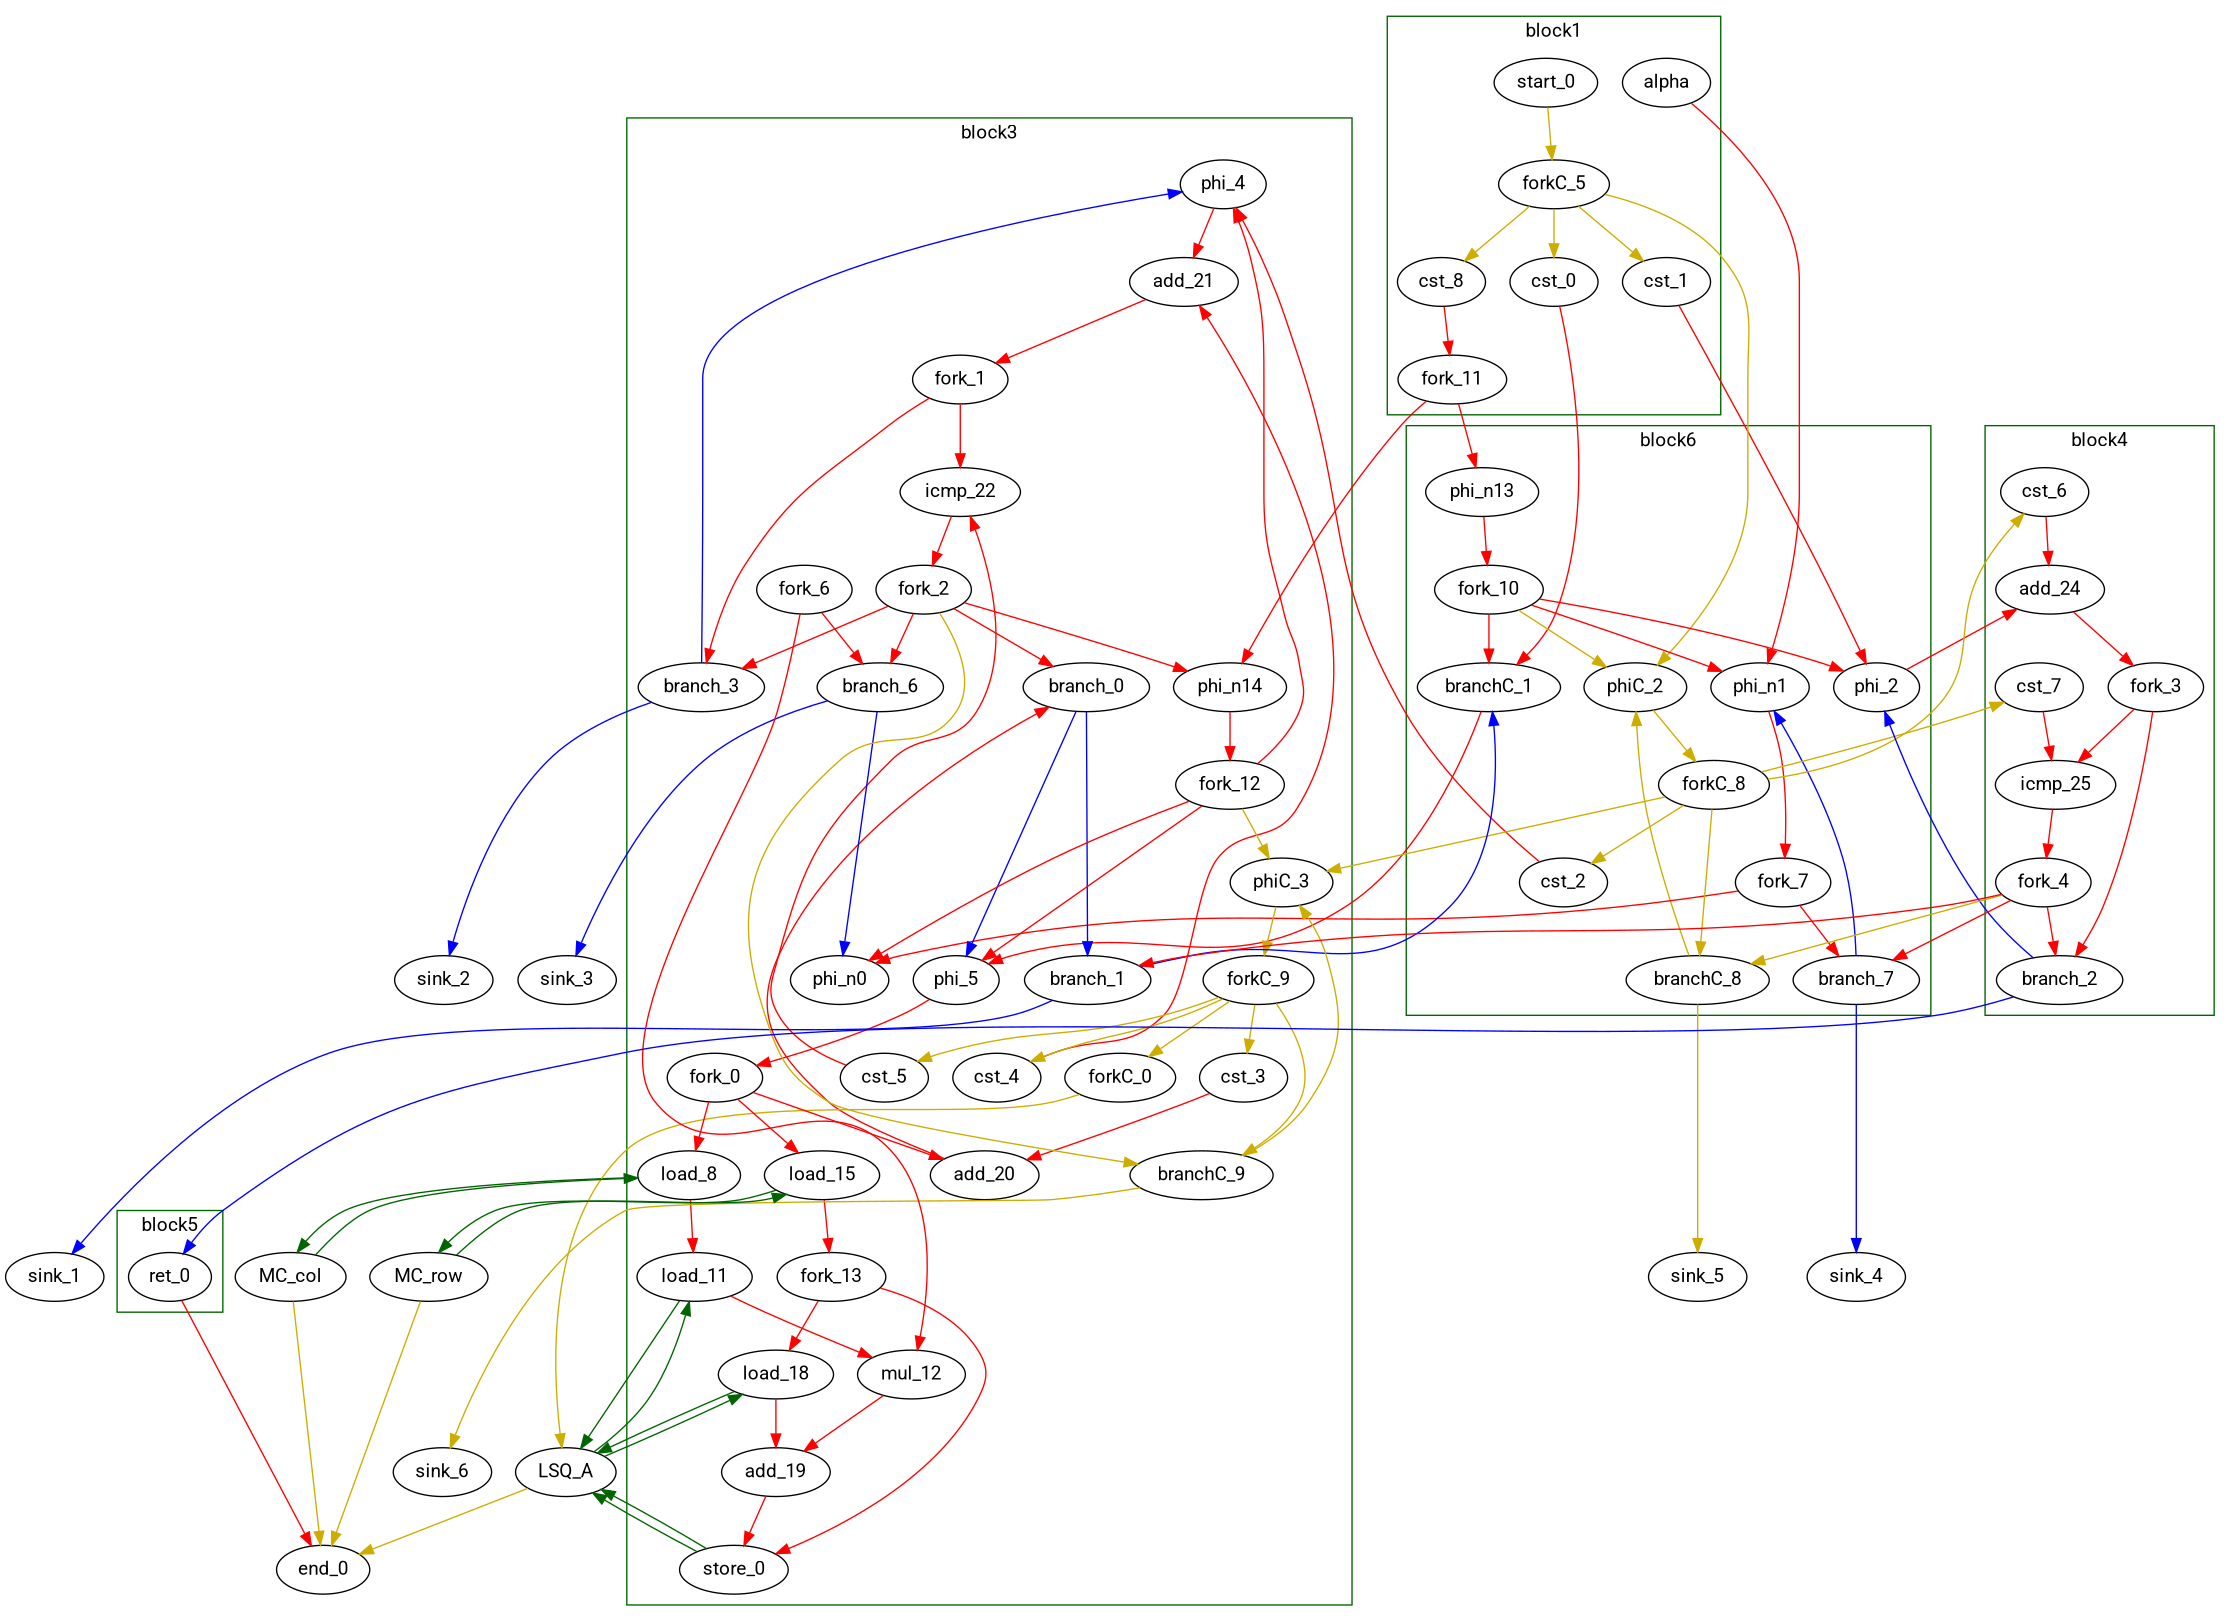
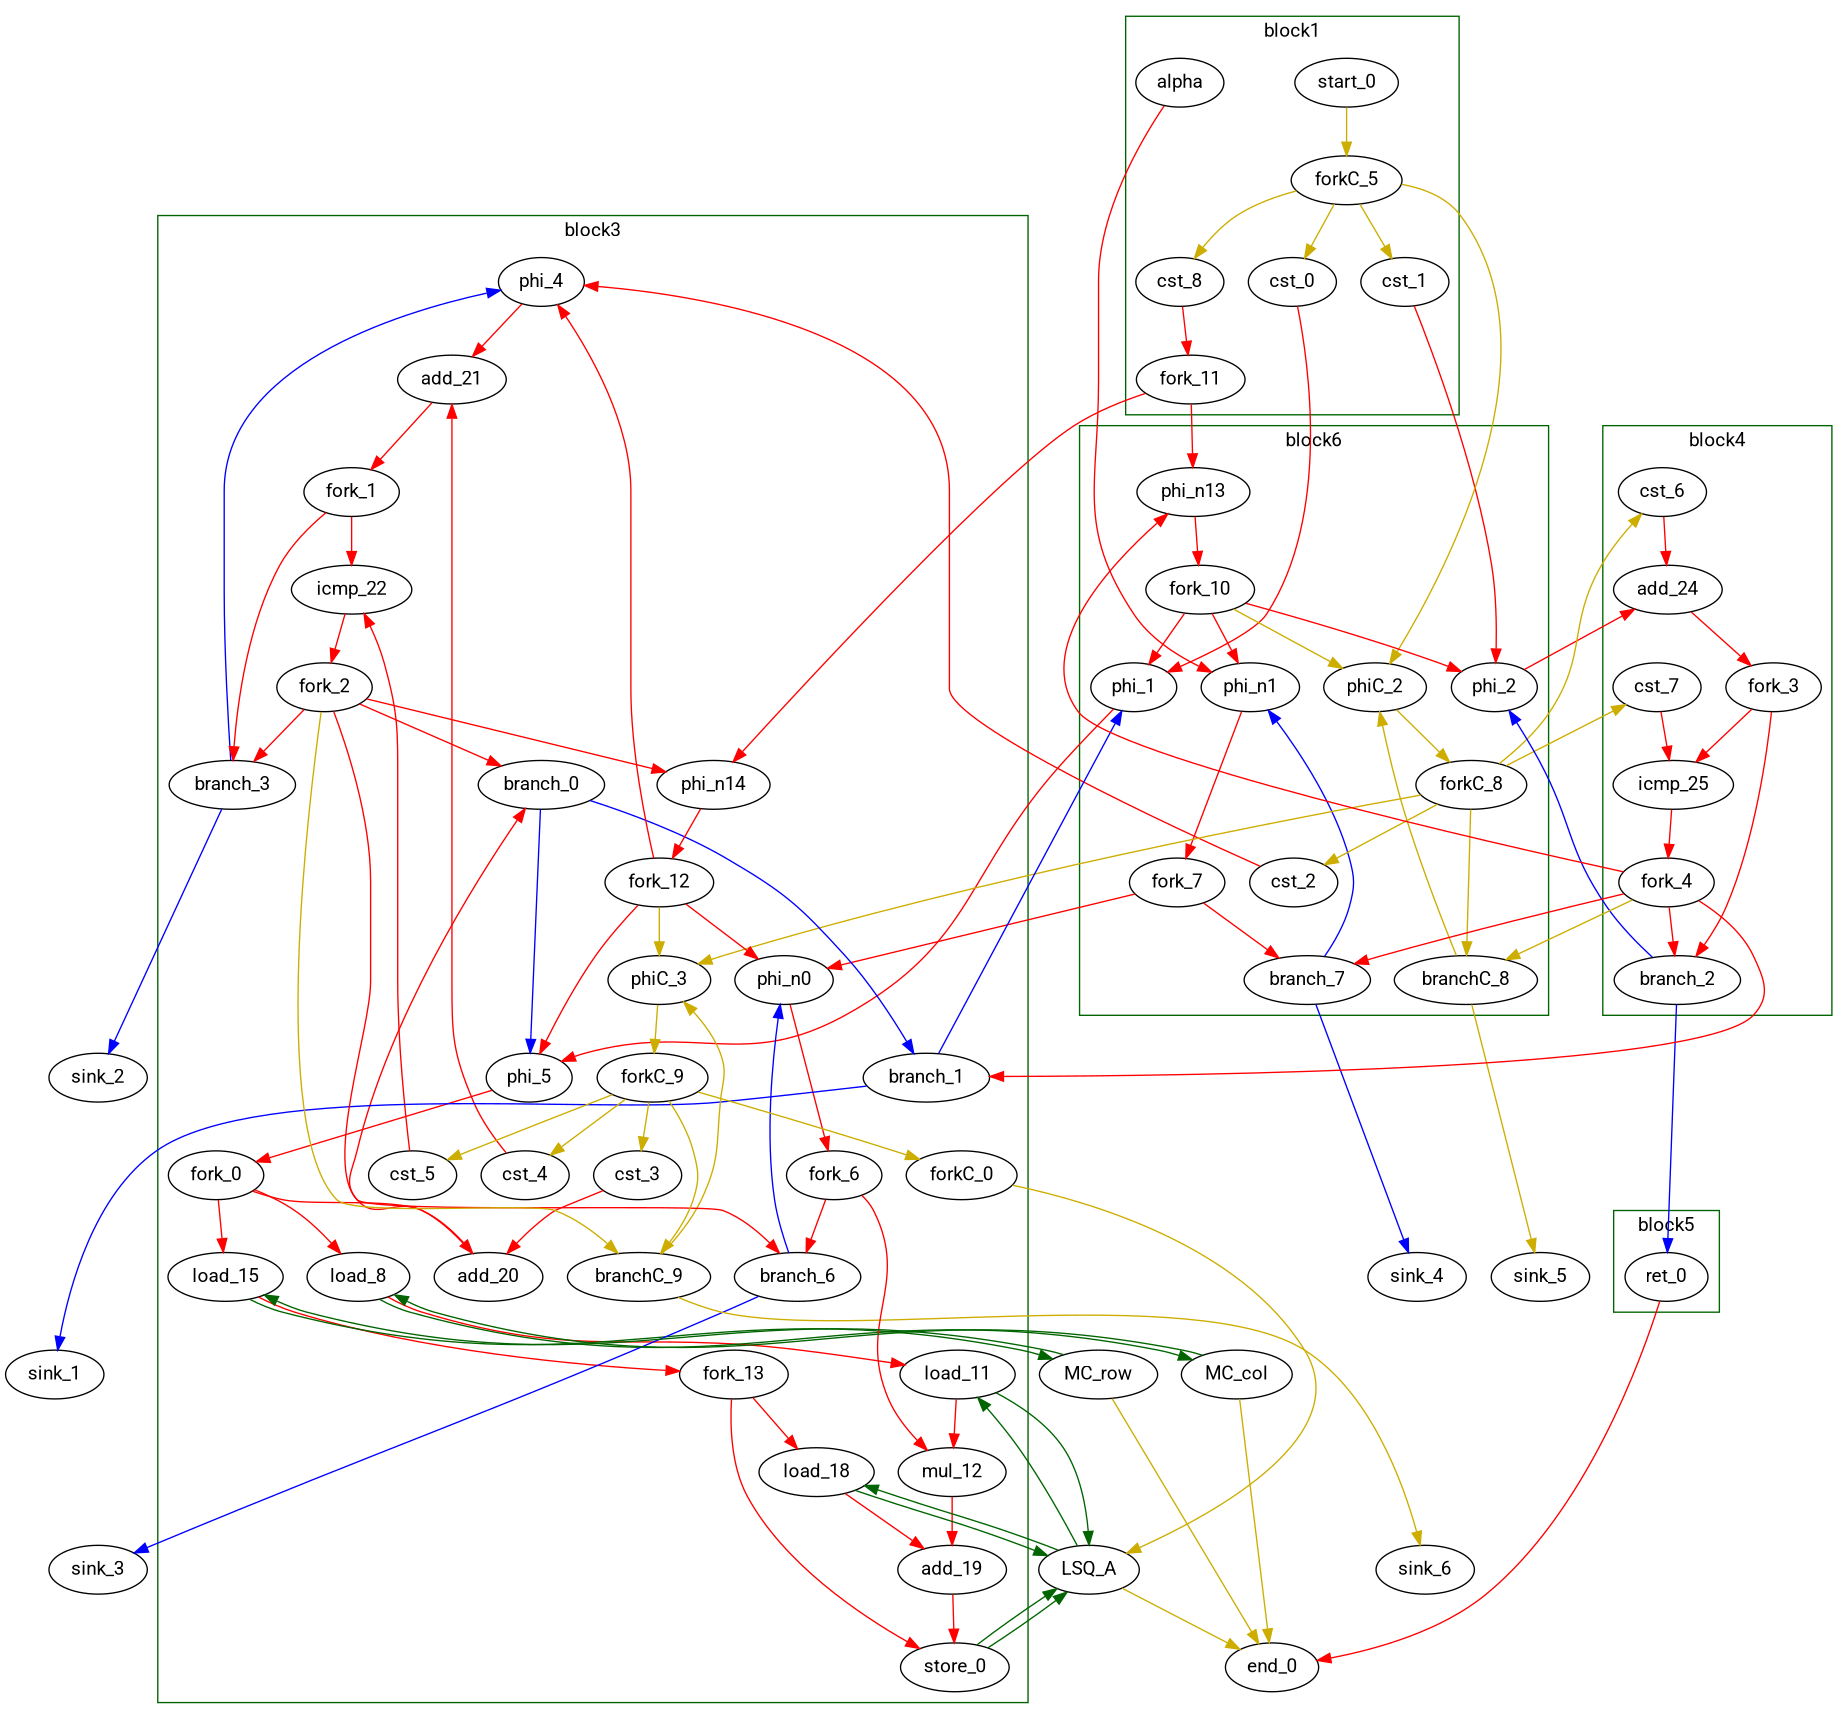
  digraph {
    fontname=Roboto
    splines=spline
    node [bbID=3 fontname=Roboto in="in1:32" out="out1:32" type=Fork]
    edge [color=red fontname=Roboto from=out1 to=in1]
    alpha [bbID=1 type=Entry]
    cst_0 [bbID=1 type=Constant value="0x00000000"]
    cst_1 [bbID=1 type=Constant value="0x00000001"]
    start_0 [bbID=1 control=true in="in1:0" out="out1:0" type=Entry]
    cst_8 [bbID=1 type=Constant value="0x00000001"]
    forkC_5 [bbID=1 in="in1:0" out="out1:0 out2:0 out3:0 out4:0 "]
    fork_11 [bbID=1 out="out1:32 out2:32 "]
-   phi_1 [bbID=2 delay=0.366 in="in1?:1 in2:32 in3:32 " type=Mux label=branchC_1]
+   phi_1 [bbID=2 delay=0.366 in="in1?:1 in2:32 in3:32 " type=Mux]
    phi_2 [bbID=2 delay=0.366 in="in1?:1 in2:32 in3:32 " type=Mux]
    cst_2 [bbID=2 type=Constant value="0x00000000"]
    phi_n1 [bbID=2 delay=0.366 in="in1?:1 in2:32 in3:32 " type=Mux]
    phiC_2 [bbID=2 delay=0.166 in="in1?:1 in2:0 in3:0 " out="out1:0" type=Mux]
    phi_n13 [bbID=2 delay=0.366 in="in1:32 in2:32*i " type=Merge]
    branch_7 [bbID=2 in="in1:32 in2?:1*i" out="out1+:32 out2-:32" type=Branch]
    branchC_8 [bbID=2 in="in1:0 in2?:1*i" out="out1+:0 out2-:0" type=Branch]
    fork_7 [bbID=2 out="out1:32 out2:32 "]
    forkC_8 [bbID=2 in="in1:0" out="out1:0 out2:0 out3:0 out4:0 out5:0 "]
    fork_10 [bbID=2 out="out1:32 out2:32 out3:32 out4:32 "]
    phi_4 [delay=0.366 in="in1?:1 in2:32 in3:32 " type=Mux]
    phi_5 [delay=0.366 in="in1?:1 in2:32 in3:32 " type=Mux]
    load_8 [II=1 delay=0.000 in="in1:32 in2:32" latency=2 offset=0 op=mc_load_op out="out1:32 out2:32 " portId=0 type=Operator]
    load_11 [II=1 delay=0.000 in="in1:32 in2:32" latency=5 offset=0 op=lsq_load_op out="out1:32 out2:32 " portId=0 type=Operator]
    mul_12 [II=1 delay=0.000 in="in1:32 in2:32 " latency=4 op=mul_op out="out1:32 " type=Operator]
    load_15 [II=1 delay=0.000 in="in1:32 in2:32" latency=2 offset=0 op=mc_load_op out="out1:32 out2:32 " portId=0 type=Operator]
    load_18 [II=1 delay=0.000 in="in1:32 in2:32" latency=5 offset=0 op=lsq_load_op out="out1:32 out2:32 " portId=1 type=Operator]
    add_19 [II=1 delay=1.693 in="in1:32 in2:32 " latency=0 op=add_op out="out1:32 " type=Operator]
    store_0 [II=1 delay=0.000 in="in1:32 in2:32 " latency=0 offset=2 op=lsq_store_op out="out1:32 out2:32" portId=0 type=Operator]
    cst_3 [type=Constant value="0x00000001"]
    add_20 [II=1 delay=1.693 in="in1:32 in2:32 " latency=0 op=add_op out="out1:32 " type=Operator]
    cst_4 [type=Constant value="0x00000001"]
    add_21 [II=1 delay=1.693 in="in1:32 in2:32 " latency=0 op=add_op out="out1:32 " type=Operator]
    cst_5 [type=Constant value="0x00000014"]
    icmp_22 [II=1 delay=1.530 in="in1:32 in2:32 " latency=0 op=icmp_ult_op out="out1:1 " type=Operator]
    forkC_0 [in="in1:0" out="out1:0 "]
    phi_n0 [delay=0.366 in="in1?:1 in2:32 in3:32 " type=Mux]
    phiC_3 [delay=0.166 in="in1?:1 in2:0 in3:0 " out="out1:0" type=Mux]
    branch_0 [in="in1:32 in2?:1" out="out1+:32 out2-:32" type=Branch]
    branch_1 [in="in1:32 in2?:1*i" out="out1+:32 out2-:32" type=Branch]
    branch_3 [in="in1:32 in2?:1*i" out="out1+:32 out2-:32" type=Branch]
    phi_n14 [delay=0.366 in="in1:32 in2:32*i " type=Merge]
    branch_6 [in="in1:32 in2?:1*i" out="out1+:32 out2-:32" type=Branch]
    branchC_9 [in="in1:0 in2?:1*i" out="out1+:0 out2-:0" type=Branch]
    fork_0 [out="out1:32 out2:32 out3:32 "]
    fork_1 [out="out1:32 out2:32 "]
    fork_2 [out="out1:32 out2:32 out3:32 out4:32 out5:32 "]
    fork_6 [out="out1:32 out2:32 "]
    forkC_9 [in="in1:0" out="out1:0 out2:0 out3:0 out4:0 out5:0 "]
    fork_12 [out="out1:32 out2:32 out3:32 out4:32 "]
    fork_13 [out="out1:32 out2:32 "]
    cst_6 [bbID=4 type=Constant value="0x00000001"]
    add_24 [II=1 bbID=4 delay=1.693 in="in1:32 in2:32 " latency=0 op=add_op out="out1:32 " type=Operator]
    cst_7 [bbID=4 type=Constant value="0x00000014"]
    icmp_25 [II=1 bbID=4 delay=1.530 in="in1:32 in2:32 " latency=0 op=icmp_ult_op out="out1:1 " type=Operator]
    branch_2 [bbID=4 in="in1:32 in2?:1*i" out="out1+:32 out2-:32" type=Branch]
    fork_3 [bbID=4 out="out1:32 out2:32 "]
    fork_4 [bbID=4 out="out1:32 out2:32 out3:32 out4:32 out5:32 "]
    ret_0 [II=1 bbID=5 delay=0.000 in="in1:32 " latency=0 op=ret_op out="out1:32 " type=Operator]
    sink_4 [bbID=0 type=Sink out=""]
    sink_5 [bbID=0 in="in1:0" type=Sink out=""]
    MC_col [bbID=0 bbcount=0 in="in1:32*l0a " ldcount=1 memory=col out="out1:32*l0d out2:0*e " stcount=0 type=MC]
    LSQ_A [bbID=0 bbcount=1 fifoDepth=16 in="in1:0*c0 in2:32*l0a in3:32*l1a in4:32*s0a in5:32*s0d " ldcount=2 loadOffsets="{{0;0;0;0;0;0;0;0;0;0;0;0;0;0;0;0}}" loadPorts="{{0;1;0;0;0;0;0;0;0;0;0;0;0;0;0;0}}" memory=A numLoads="{2}" numStores="{1}" out="out1:32*l0d out2:32*l1d out3:0*e " stcount=1 storeOffsets="{{2;0;0;0;0;0;0;0;0;0;0;0;0;0;0;0}}" storePorts="{{0;0;0;0;0;0;0;0;0;0;0;0;0;0;0;0}}" type=LSQ]
    MC_row [bbID=0 bbcount=0 in="in1:32*l0a " ldcount=1 memory=row out="out1:32*l0d out2:0*e " stcount=0 type=MC]
    sink_1 [bbID=0 type=Sink out=""]
    sink_2 [bbID=0 type=Sink out=""]
    sink_3 [bbID=0 type=Sink out=""]
    sink_6 [bbID=0 in="in1:0" type=Sink out=""]
    end_0 [bbID=0 in="in1:0*e in2:0*e in3:0*e in4:32 " type=Exit]
    subgraph cluster_1 {
      color=darkgreen
      label=block1
      alpha
      cst_0
      cst_1
      start_0
      cst_8
      forkC_5
      fork_11
    }
    subgraph cluster_2 {
      color=darkgreen
      label=block6
      phi_1
      phi_2
      cst_2
      phi_n1
      phiC_2
      phi_n13
      branch_7
      branchC_8
      fork_7
      forkC_8
      fork_10
    }
    subgraph cluster_3 {
      color=darkgreen
      label=block3
      phi_4
      phi_5
      load_8
      load_11
      mul_12
      load_15
      load_18
      add_19
      store_0
      cst_3
      add_20
      cst_4
      add_21
      cst_5
      icmp_22
      forkC_0
      phi_n0
      phiC_3
      branch_0
      branch_1
      branch_3
      phi_n14
      branch_6
      branchC_9
      fork_0
      fork_1
      fork_2
      fork_6
      forkC_9
      fork_12
      fork_13
    }
    subgraph cluster_4 {
      color=darkgreen
      label=block4
      cst_6
      add_24
      cst_7
      icmp_25
      branch_2
      fork_3
      fork_4
    }
    subgraph cluster_5 {
      color=darkgreen
      label=block5
      ret_0
    }
    alpha -> phi_n1 [to=in3]
    cst_0 -> phi_1 [to=in3]
    cst_1 -> phi_2 [to=in3]
    start_0 -> forkC_5 [color=gold3]
    cst_8 -> fork_11
    forkC_5 -> cst_0 [color=gold3]
    forkC_5 -> cst_1 [color=gold3 from=out2]
    forkC_5 -> cst_8 [color=gold3 from=out4]
    forkC_5 -> phiC_2 [color=gold3 from=out3 to=in3]
    fork_11 -> phi_n13
    fork_11 -> phi_n14 [from=out2]
    phi_1 -> phi_5 [to=in3]
    phi_2 -> add_24
    cst_2 -> phi_4 [to=in3]
    phi_n1 -> fork_7
    phiC_2 -> forkC_8 [color=gold3]
    phi_n13 -> fork_10
    branch_7 -> phi_n1 [color=blue from=out2 minlen=3 to=in2]
    branch_7 -> sink_4 [color=blue minlen=3]
    branchC_8 -> phiC_2 [color=gold3 from=out2 minlen=3 to=in2]
    branchC_8 -> sink_5 [color=gold3 minlen=3]
    fork_7 -> branch_7 [from=out2]
    fork_7 -> phi_n0 [to=in3]
    forkC_8 -> cst_2 [color=gold3]
    forkC_8 -> branchC_8 [color=gold3 from=out2]
    forkC_8 -> phiC_3 [color=gold3 from=out3 to=in3]
    forkC_8 -> cst_6 [color=gold3 from=out4]
    forkC_8 -> cst_7 [color=gold3 from=out5]
    fork_10 -> phi_1
    fork_10 -> phi_2 [from=out2]
    fork_10 -> phi_n1 [from=out3]
    fork_10 -> phiC_2 [color=gold3 from=out4]
    phi_4 -> add_21
    phi_5 -> fork_0
    load_8 -> load_11 [to=in2]
    load_8 -> MC_col [color=darkgreen from=out2 mem_address=true]
    load_11 -> mul_12
    load_11 -> LSQ_A [color=darkgreen from=out2 mem_address=true to=in2]
    mul_12 -> add_19 [to=in2]
    load_15 -> fork_13
    load_15 -> MC_row [color=darkgreen from=out2 mem_address=true]
    load_18 -> add_19
    load_18 -> LSQ_A [color=darkgreen from=out2 mem_address=true to=in3]
    add_19 -> store_0
    store_0 -> LSQ_A [color=darkgreen from=out2 mem_address=true to=in4]
    store_0 -> LSQ_A [color=darkgreen mem_address=false to=in5]
    cst_3 -> add_20 [to=in2]
    add_20 -> branch_0
    cst_4 -> add_21 [to=in2]
    add_21 -> fork_1
    cst_5 -> icmp_22 [to=in2]
    icmp_22 -> fork_2
    forkC_0 -> LSQ_A [color=gold3]
+   phi_n0 -> fork_6
    phiC_3 -> forkC_9 [color=gold3]
    branch_0 -> phi_5 [color=blue minlen=3 to=in2]
    branch_0 -> branch_1 [color=blue from=out2 minlen=3]
    branch_1 -> phi_1 [color=blue from=out2 minlen=3 to=in2]
    branch_1 -> sink_1 [color=blue minlen=3]
    branch_3 -> phi_4 [color=blue from=out2 minlen=3 to=in2]
    branch_3 -> sink_2 [color=blue minlen=3]
    phi_n14 -> fork_12
    branch_6 -> phi_n0 [color=blue from=out2 minlen=3 to=in2]
    branch_6 -> sink_3 [color=blue minlen=3]
    branchC_9 -> phiC_3 [color=gold3 from=out2 minlen=3 to=in2]
    branchC_9 -> sink_6 [color=gold3 minlen=3]
    fork_0 -> load_8 [from=out2 to=in2]
    fork_0 -> load_15 [from=out3 to=in2]
    fork_0 -> add_20
    fork_1 -> icmp_22
    fork_1 -> branch_3 [from=out2]
    fork_2 -> branch_0 [to=in2]
    fork_2 -> branch_3 [from=out2 to=in2]
    fork_2 -> phi_n14 [from=out3 to=in2]
    fork_2 -> branch_6 [from=out4 to=in2]
    fork_2 -> branchC_9 [color=gold3 from=out5 to=in2]
    fork_6 -> mul_12 [to=in2]
    fork_6 -> branch_6 [from=out2]
    forkC_9 -> cst_3 [color=gold3]
    forkC_9 -> cst_4 [color=gold3 from=out3]
    forkC_9 -> cst_5 [color=gold3 from=out4]
    forkC_9 -> forkC_0 [color=gold3 from=out5]
    forkC_9 -> branchC_9 [color=gold3 from=out2]
    fork_12 -> phi_4
    fork_12 -> phi_5 [from=out2]
    fork_12 -> phi_n0 [from=out3]
    fork_12 -> phiC_3 [color=gold3 from=out4]
    fork_13 -> load_18 [to=in2]
    fork_13 -> store_0 [from=out2 to=in2]
    cst_6 -> add_24 [to=in2]
    add_24 -> fork_3
    cst_7 -> icmp_25 [to=in2]
    icmp_25 -> fork_4
    branch_2 -> phi_2 [color=blue from=out2 minlen=3 to=in2]
    branch_2 -> ret_0 [color=blue minlen=3]
    fork_3 -> icmp_25
    fork_3 -> branch_2 [from=out2]
+   fork_4 -> phi_n13 [from=out2 to=in2]
    fork_4 -> branch_7 [from=out4 to=in2]
    fork_4 -> branchC_8 [color=gold3 from=out5 to=in2]
    fork_4 -> branch_1 [to=in2]
    fork_4 -> branch_2 [from=out3 to=in2]
    ret_0 -> end_0 [to=in4]
    MC_col -> load_8 [color=darkgreen mem_address=false]
    MC_col -> end_0 [color=gold3 from=out2 to=in2]
    LSQ_A -> load_11 [color=darkgreen mem_address=false]
    LSQ_A -> load_18 [color=darkgreen from=out2 mem_address=false]
    LSQ_A -> end_0 [color=gold3 from=out3]
    MC_row -> load_15 [color=darkgreen mem_address=false]
    MC_row -> end_0 [color=gold3 from=out2 to=in3]
  }
